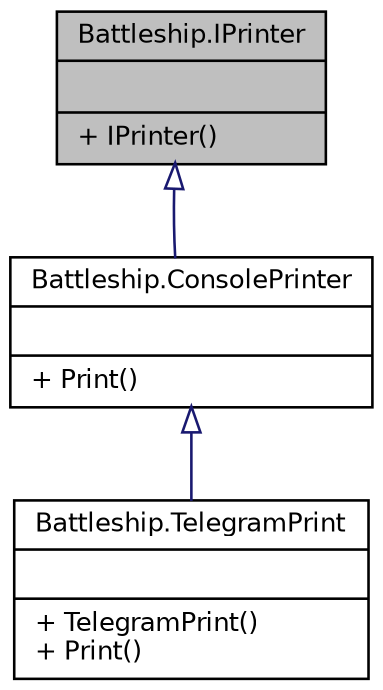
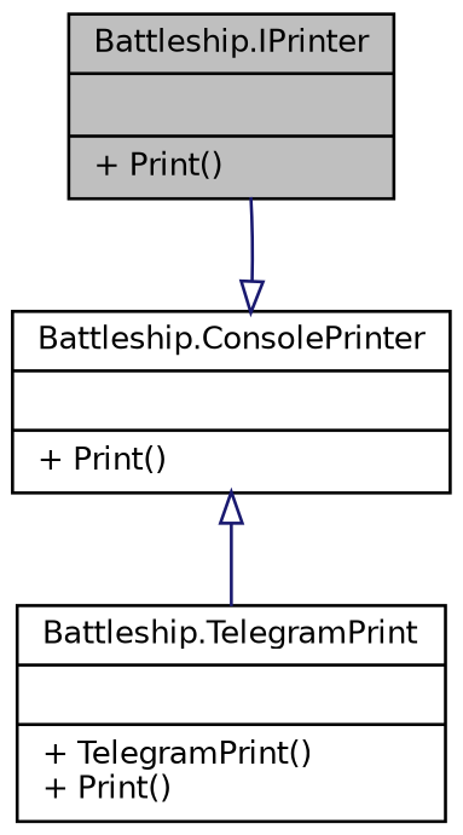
  digraph {
    node [color=black fillcolor=white fontname=Helvetica fontsize=10 shape=record style=filled]
    edge [arrowtail=onormal color=midnightblue dir=back fontname=Helvetica fontsize=10 labelfontname=Helvetica labelfontsize=10 style=solid]
-   n1 [fillcolor=grey75 fontcolor=black height=0.2 label="{Battleship.IPrinter\n||+ IPrinter()\l}" width=0.4]
+   n1 [fillcolor=grey75 fontcolor=black height=0.2 label="{Battleship.IPrinter\n||+ Print()\l}" width=0.4]
    n2 [height=0.2 label="{Battleship.ConsolePrinter\n||+ Print()\l}" width=0.4]
    n3 [height=0.2 label="{Battleship.TelegramPrint\n||+ TelegramPrint()\l+ Print()\l}" width=0.4]
-   n1 -> n2
+   n2 -> n1
    n2 -> n3
  }
